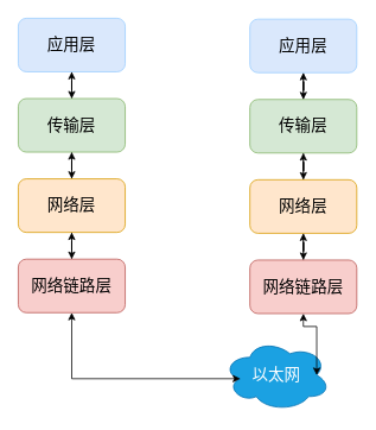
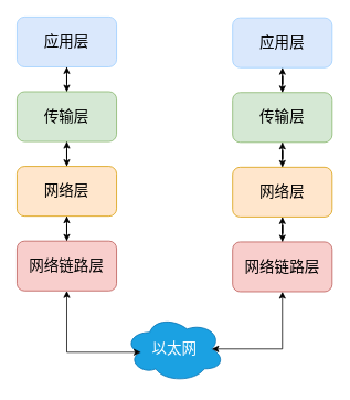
  <mxCell id="0" />
  <mxCell id="1" parent="0" />
  <mxCell id="2" value="" style="edgeStyle=orthogonalEdgeStyle;rounded=0;orthogonalLoop=1;jettySize=auto;html=1;" edge="1" parent="1" source="3" target="6"><mxGeometry relative="1" as="geometry" /></mxCell>
  <mxCell id="3" value="&lt;font style=&quot;font-size: 18px;&quot;&gt;应用层&lt;/font&gt;" style="rounded=1;whiteSpace=wrap;html=1;fillColor=#dae8fc;strokeColor=#99CCFF;gradientColor=none;" vertex="1" parent="1"><mxGeometry x="20" y="20" width="120" height="60" as="geometry" /></mxCell>
  <mxCell id="4" value="" style="edgeStyle=orthogonalEdgeStyle;rounded=0;orthogonalLoop=1;jettySize=auto;html=1;" edge="1" parent="1" source="6" target="3"><mxGeometry relative="1" as="geometry" /></mxCell>
  <mxCell id="5" value="" style="edgeStyle=orthogonalEdgeStyle;rounded=0;orthogonalLoop=1;jettySize=auto;html=1;" edge="1" parent="1" source="6" target="9"><mxGeometry relative="1" as="geometry" /></mxCell>
  <mxCell id="6" value="&lt;font style=&quot;font-size: 18px;&quot;&gt;传输层&lt;/font&gt;" style="rounded=1;whiteSpace=wrap;html=1;fillColor=#d5e8d4;strokeColor=#82b366;" vertex="1" parent="1"><mxGeometry x="20" y="110" width="120" height="60" as="geometry" /></mxCell>
  <mxCell id="7" value="" style="edgeStyle=orthogonalEdgeStyle;rounded=0;orthogonalLoop=1;jettySize=auto;html=1;" edge="1" parent="1" source="9" target="6"><mxGeometry relative="1" as="geometry" /></mxCell>
  <mxCell id="8" value="" style="edgeStyle=orthogonalEdgeStyle;rounded=0;orthogonalLoop=1;jettySize=auto;html=1;" edge="1" parent="1" source="9" target="13"><mxGeometry relative="1" as="geometry" /></mxCell>
  <mxCell id="9" value="&lt;font style=&quot;font-size: 18px;&quot;&gt;网络层&lt;/font&gt;" style="rounded=1;whiteSpace=wrap;html=1;fillColor=#ffe6cc;strokeColor=#d79b00;" vertex="1" parent="1"><mxGeometry x="20" y="200" width="120" height="60" as="geometry" /></mxCell>
  <mxCell id="10" value="" style="edgeStyle=orthogonalEdgeStyle;rounded=0;orthogonalLoop=1;jettySize=auto;html=1;" edge="1" parent="1" source="11" target="16"><mxGeometry relative="1" as="geometry" /></mxCell>
  <mxCell id="11" value="&lt;font style=&quot;font-size: 18px;&quot;&gt;应用层&lt;/font&gt;" style="rounded=1;whiteSpace=wrap;html=1;fillColor=#dae8fc;strokeColor=#99CCFF;gradientColor=none;" vertex="1" parent="1"><mxGeometry x="280" y="21" width="120" height="60" as="geometry" /></mxCell>
  <mxCell id="12" value="" style="edgeStyle=orthogonalEdgeStyle;rounded=0;orthogonalLoop=1;jettySize=auto;html=1;" edge="1" parent="1" source="13" target="9"><mxGeometry relative="1" as="geometry" /></mxCell>
  <mxCell id="13" value="&lt;font style=&quot;font-size: 18px;&quot;&gt;网络链路层&lt;/font&gt;" style="rounded=1;whiteSpace=wrap;html=1;fillColor=#f8cecc;strokeColor=#b85450;" vertex="1" parent="1"><mxGeometry x="20" y="290" width="120" height="60" as="geometry" /></mxCell>
  <mxCell id="14" value="" style="edgeStyle=orthogonalEdgeStyle;rounded=0;orthogonalLoop=1;jettySize=auto;html=1;" edge="1" parent="1" source="16" target="11"><mxGeometry relative="1" as="geometry" /></mxCell>
  <mxCell id="15" value="" style="edgeStyle=orthogonalEdgeStyle;rounded=0;orthogonalLoop=1;jettySize=auto;html=1;" edge="1" parent="1" source="16" target="21"><mxGeometry relative="1" as="geometry" /></mxCell>
  <mxCell id="16" value="&lt;font style=&quot;font-size: 18px;&quot;&gt;传输层&lt;/font&gt;" style="rounded=1;whiteSpace=wrap;html=1;fillColor=#d5e8d4;strokeColor=#82b366;" vertex="1" parent="1"><mxGeometry x="280" y="111" width="120" height="60" as="geometry" /></mxCell>
  <mxCell id="17" value="" style="edgeStyle=orthogonalEdgeStyle;rounded=0;orthogonalLoop=1;jettySize=auto;html=1;" edge="1" parent="1" source="18" target="21"><mxGeometry relative="1" as="geometry" /></mxCell>
  <mxCell id="18" value="&lt;font style=&quot;font-size: 18px;&quot;&gt;网络链路层&lt;/font&gt;" style="rounded=1;whiteSpace=wrap;html=1;fillColor=#f8cecc;strokeColor=#b85450;" vertex="1" parent="1"><mxGeometry x="280" y="291" width="120" height="60" as="geometry" /></mxCell>
  <mxCell id="19" value="" style="edgeStyle=orthogonalEdgeStyle;rounded=0;orthogonalLoop=1;jettySize=auto;html=1;" edge="1" parent="1" source="21" target="16"><mxGeometry relative="1" as="geometry" /></mxCell>
  <mxCell id="20" value="" style="edgeStyle=orthogonalEdgeStyle;rounded=0;orthogonalLoop=1;jettySize=auto;html=1;" edge="1" parent="1" source="21" target="18"><mxGeometry relative="1" as="geometry" /></mxCell>
  <mxCell id="21" value="&lt;font style=&quot;font-size: 18px;&quot;&gt;网络层&lt;/font&gt;" style="rounded=1;whiteSpace=wrap;html=1;fillColor=#ffe6cc;strokeColor=#d79b00;" vertex="1" parent="1"><mxGeometry x="280" y="201" width="120" height="60" as="geometry" /></mxCell>
- <mxCell id="22" value="&lt;font style=&quot;font-size: 18px;&quot;&gt;以太网&lt;/font&gt;" style="ellipse;shape=cloud;whiteSpace=wrap;html=1;fillColor=#1ba1e2;strokeColor=#006EAF;fontColor=#ffffff;" vertex="1" parent="1"><mxGeometry x="250" y="380" width="120" height="80" as="geometry" /></mxCell>
+ <mxCell id="22" value="&lt;font style=&quot;font-size: 18px;&quot;&gt;以太网&lt;/font&gt;" style="ellipse;shape=cloud;whiteSpace=wrap;html=1;fillColor=#1ba1e2;strokeColor=#006EAF;fontColor=#ffffff;" vertex="1" parent="1"><mxGeometry x="150" y="380" width="120" height="80" as="geometry" /></mxCell>
  <mxCell id="23" value="" style="endArrow=classic;startArrow=classic;html=1;rounded=0;exitX=0.5;exitY=1;exitDx=0;exitDy=0;edgeStyle=orthogonalEdgeStyle;entryX=0.16;entryY=0.55;entryDx=0;entryDy=0;entryPerimeter=0;" edge="1" parent="1" target="22"><mxGeometry width="50" height="50" relative="1" as="geometry"><mxPoint x="80" y="350" as="sourcePoint" /><mxPoint x="160" y="424" as="targetPoint" /><Array as="points"><mxPoint x="80" y="424" /></Array></mxGeometry></mxCell>
  <mxCell id="24" value="" style="endArrow=classic;startArrow=classic;html=1;rounded=0;entryX=0.5;entryY=1;entryDx=0;entryDy=0;exitX=0.875;exitY=0.5;exitDx=0;exitDy=0;exitPerimeter=0;edgeStyle=orthogonalEdgeStyle;" edge="1" parent="1" source="22" target="18"><mxGeometry width="50" height="50" relative="1" as="geometry"><mxPoint x="300" y="420" as="sourcePoint" /><mxPoint x="350" y="370" as="targetPoint" /></mxGeometry></mxCell>
